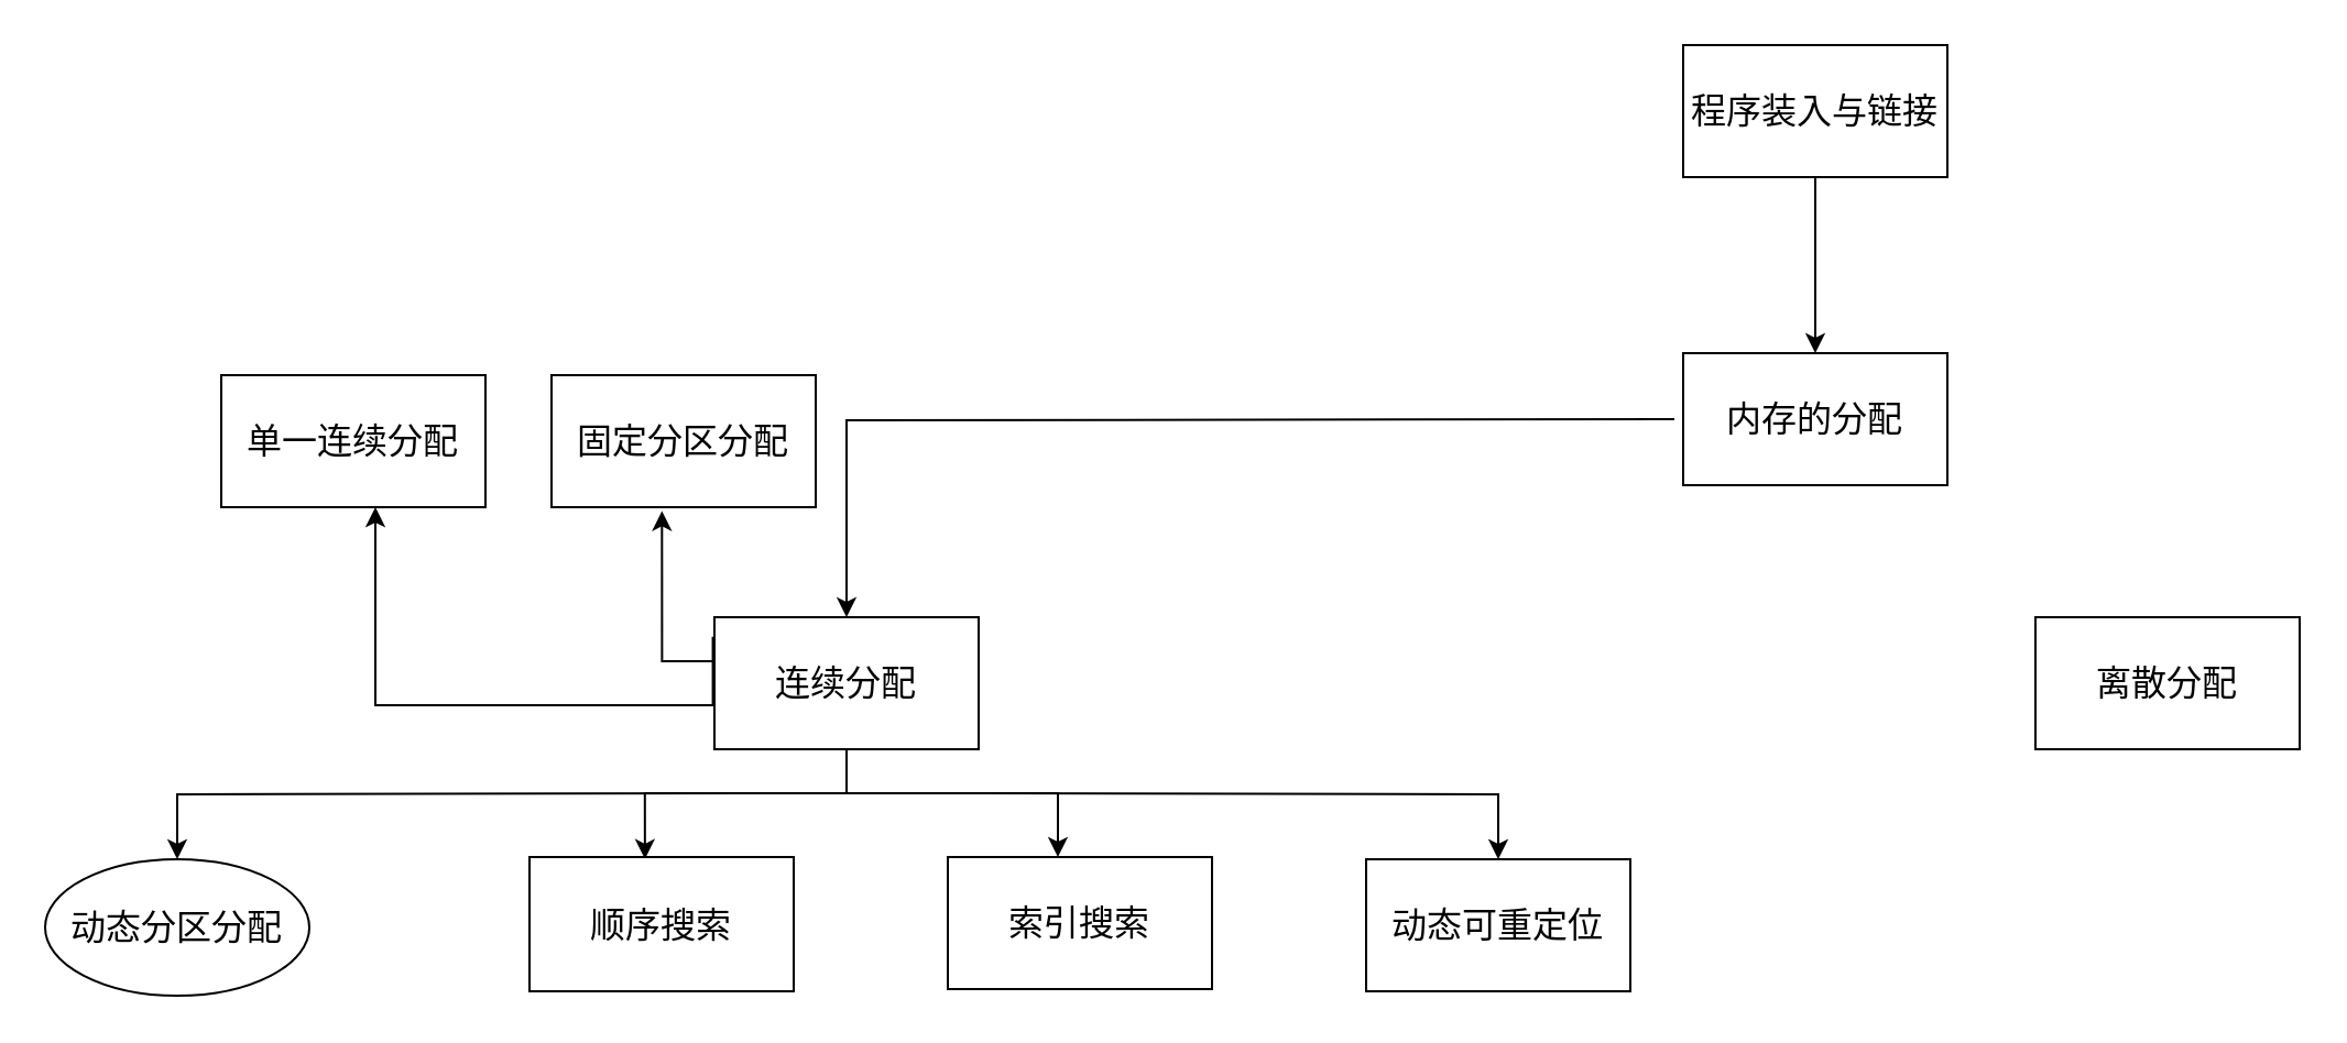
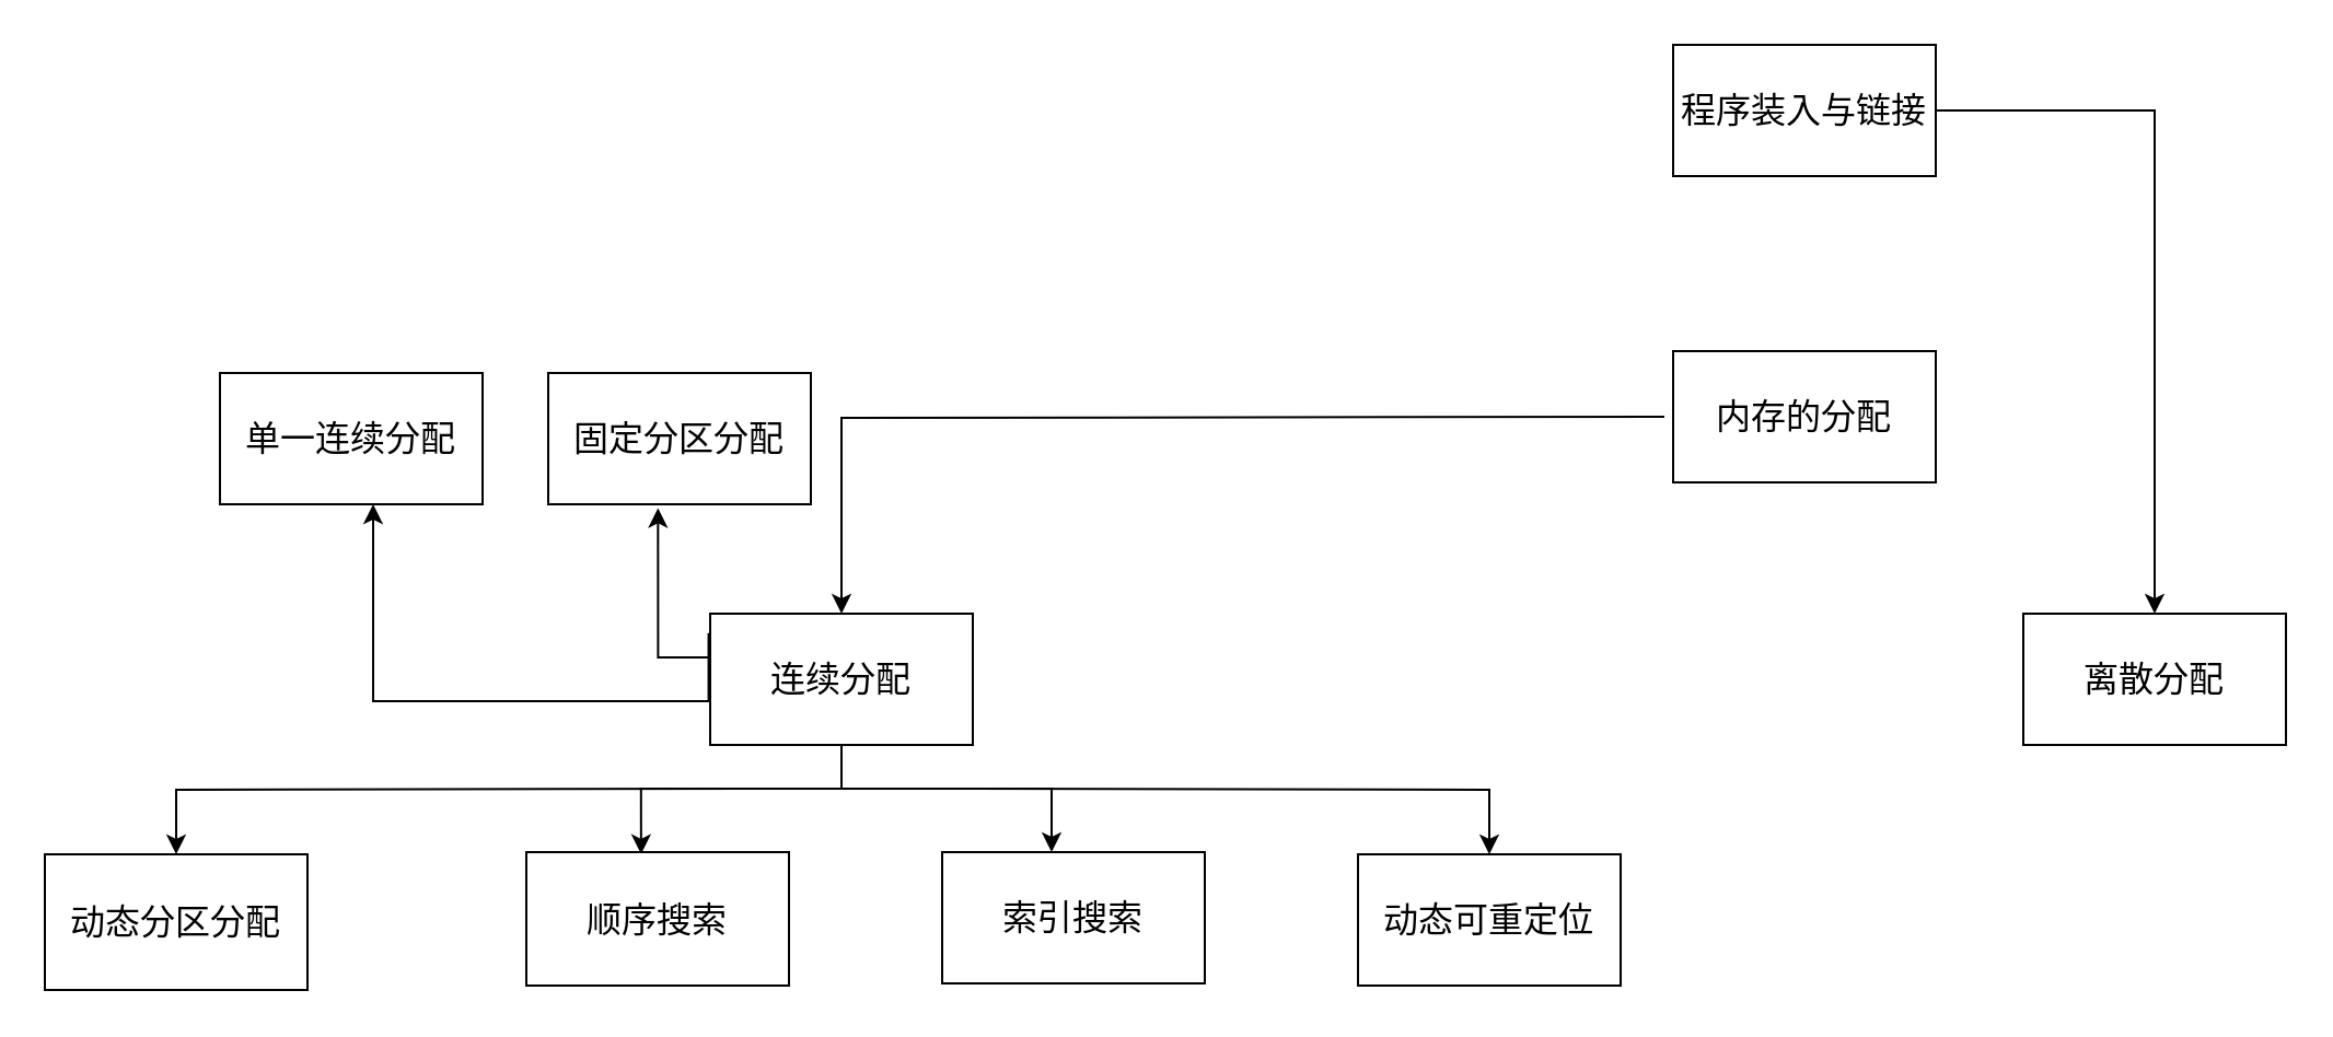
  <mxCell id="0" />
  <mxCell id="1" parent="0" />
- <mxCell id="2" value="" style="edgeStyle=orthogonalEdgeStyle;rounded=0;orthogonalLoop=1;jettySize=auto;html=1;" edge="1" parent="1" source="3" target="5"><mxGeometry relative="1" as="geometry" /></mxCell>
+ <mxCell id="2" value="" style="edgeStyle=orthogonalEdgeStyle;rounded=0;orthogonalLoop=1;jettySize=auto;html=1;" edge="1" parent="1" source="3" target="6"><mxGeometry relative="1" as="geometry" /></mxCell>
  <mxCell id="3" value="&lt;font style=&quot;font-size: 16px&quot;&gt;程序装入与链接&lt;/font&gt;" style="rounded=0;whiteSpace=wrap;html=1;" vertex="1" parent="1"><mxGeometry x="764" y="20" width="120" height="60" as="geometry" /></mxCell>
  <mxCell id="4" value="" style="edgeStyle=orthogonalEdgeStyle;rounded=0;orthogonalLoop=1;jettySize=auto;html=1;" edge="1" parent="1" target="12"><mxGeometry relative="1" as="geometry"><mxPoint x="760" y="190" as="sourcePoint" /></mxGeometry></mxCell>
  <mxCell id="5" value="&lt;font style=&quot;font-size: 16px&quot;&gt;内存的分配&lt;br&gt;&lt;/font&gt;" style="rounded=0;whiteSpace=wrap;html=1;" vertex="1" parent="1"><mxGeometry x="764" y="160" width="120" height="60" as="geometry" /></mxCell>
  <mxCell id="6" value="&lt;font style=&quot;font-size: 16px&quot;&gt;离散分配&lt;br&gt;&lt;/font&gt;" style="rounded=0;whiteSpace=wrap;html=1;" vertex="1" parent="1"><mxGeometry x="924" y="280" width="120" height="60" as="geometry" /></mxCell>
  <mxCell id="7" value="" style="edgeStyle=orthogonalEdgeStyle;rounded=0;orthogonalLoop=1;jettySize=auto;html=1;exitX=-0.006;exitY=0.147;exitDx=0;exitDy=0;exitPerimeter=0;" edge="1" parent="1" source="12" target="18"><mxGeometry relative="1" as="geometry"><Array as="points"><mxPoint x="323" y="320" /><mxPoint x="170" y="320" /></Array></mxGeometry></mxCell>
  <mxCell id="8" value="" style="edgeStyle=orthogonalEdgeStyle;rounded=0;orthogonalLoop=1;jettySize=auto;html=1;" edge="1" parent="1" source="12" target="14"><mxGeometry relative="1" as="geometry"><Array as="points"><mxPoint x="384" y="360" /><mxPoint x="480" y="360" /></Array></mxGeometry></mxCell>
  <mxCell id="9" style="edgeStyle=orthogonalEdgeStyle;rounded=0;orthogonalLoop=1;jettySize=auto;html=1;entryX=0.418;entryY=1.029;entryDx=0;entryDy=0;entryPerimeter=0;" edge="1" parent="1" source="12" target="17"><mxGeometry relative="1" as="geometry"><mxPoint x="300" y="240" as="targetPoint" /><Array as="points"><mxPoint x="300" y="300" /></Array></mxGeometry></mxCell>
  <mxCell id="10" style="edgeStyle=orthogonalEdgeStyle;rounded=0;orthogonalLoop=1;jettySize=auto;html=1;entryX=0.5;entryY=0;entryDx=0;entryDy=0;" edge="1" parent="1" target="13"><mxGeometry relative="1" as="geometry"><mxPoint x="444" y="360" as="sourcePoint" /></mxGeometry></mxCell>
  <mxCell id="11" style="edgeStyle=orthogonalEdgeStyle;rounded=0;orthogonalLoop=1;jettySize=auto;html=1;entryX=0.437;entryY=0.015;entryDx=0;entryDy=0;entryPerimeter=0;" edge="1" parent="1" source="12" target="16"><mxGeometry relative="1" as="geometry"><Array as="points"><mxPoint x="384" y="360" /><mxPoint x="292" y="360" /></Array></mxGeometry></mxCell>
  <mxCell id="12" value="&lt;font style=&quot;font-size: 16px&quot;&gt;连续分配&lt;br&gt;&lt;/font&gt;" style="rounded=0;whiteSpace=wrap;html=1;" vertex="1" parent="1"><mxGeometry x="324" y="280" width="120" height="60" as="geometry" /></mxCell>
  <mxCell id="13" value="&lt;font style=&quot;font-size: 16px&quot;&gt;动态可重定位&lt;br&gt;&lt;/font&gt;" style="rounded=0;whiteSpace=wrap;html=1;" vertex="1" parent="1"><mxGeometry x="620" y="390" width="120" height="60" as="geometry" /></mxCell>
  <mxCell id="14" value="&lt;font style=&quot;font-size: 16px&quot;&gt;索引搜索&lt;br&gt;&lt;/font&gt;" style="rounded=0;whiteSpace=wrap;html=1;" vertex="1" parent="1"><mxGeometry x="430" y="389" width="120" height="60" as="geometry" /></mxCell>
- <mxCell id="15" value="&lt;font style=&quot;font-size: 16px&quot;&gt;动态分区分配&lt;br&gt;&lt;/font&gt;" style="ellipse;whiteSpace=wrap;html=1;" vertex="1" parent="1"><mxGeometry x="20" y="390" width="120" height="62" as="geometry" /></mxCell>
+ <mxCell id="15" value="&lt;font style=&quot;font-size: 16px&quot;&gt;动态分区分配&lt;br&gt;&lt;/font&gt;" style="rounded=0;whiteSpace=wrap;html=1;" vertex="1" parent="1"><mxGeometry x="20" y="390" width="120" height="62" as="geometry" /></mxCell>
  <mxCell id="16" value="&lt;font style=&quot;font-size: 16px&quot;&gt;顺序搜索&lt;br&gt;&lt;/font&gt;" style="rounded=0;whiteSpace=wrap;html=1;" vertex="1" parent="1"><mxGeometry x="240" y="389" width="120" height="61" as="geometry" /></mxCell>
  <mxCell id="17" value="&lt;font style=&quot;font-size: 16px&quot;&gt;固定分区分配&lt;br&gt;&lt;/font&gt;" style="rounded=0;whiteSpace=wrap;html=1;" vertex="1" parent="1"><mxGeometry x="250" y="170" width="120" height="60" as="geometry" /></mxCell>
  <mxCell id="18" value="&lt;font style=&quot;font-size: 16px&quot;&gt;单一连续分配&lt;br&gt;&lt;/font&gt;" style="rounded=0;whiteSpace=wrap;html=1;" vertex="1" parent="1"><mxGeometry x="100" y="170" width="120" height="60" as="geometry" /></mxCell>
  <mxCell id="19" style="edgeStyle=orthogonalEdgeStyle;rounded=0;orthogonalLoop=1;jettySize=auto;html=1;entryX=0.5;entryY=0;entryDx=0;entryDy=0;" edge="1" parent="1" target="15"><mxGeometry relative="1" as="geometry"><mxPoint x="340" y="360" as="sourcePoint" /><mxPoint x="130" y="380" as="targetPoint" /></mxGeometry></mxCell>
